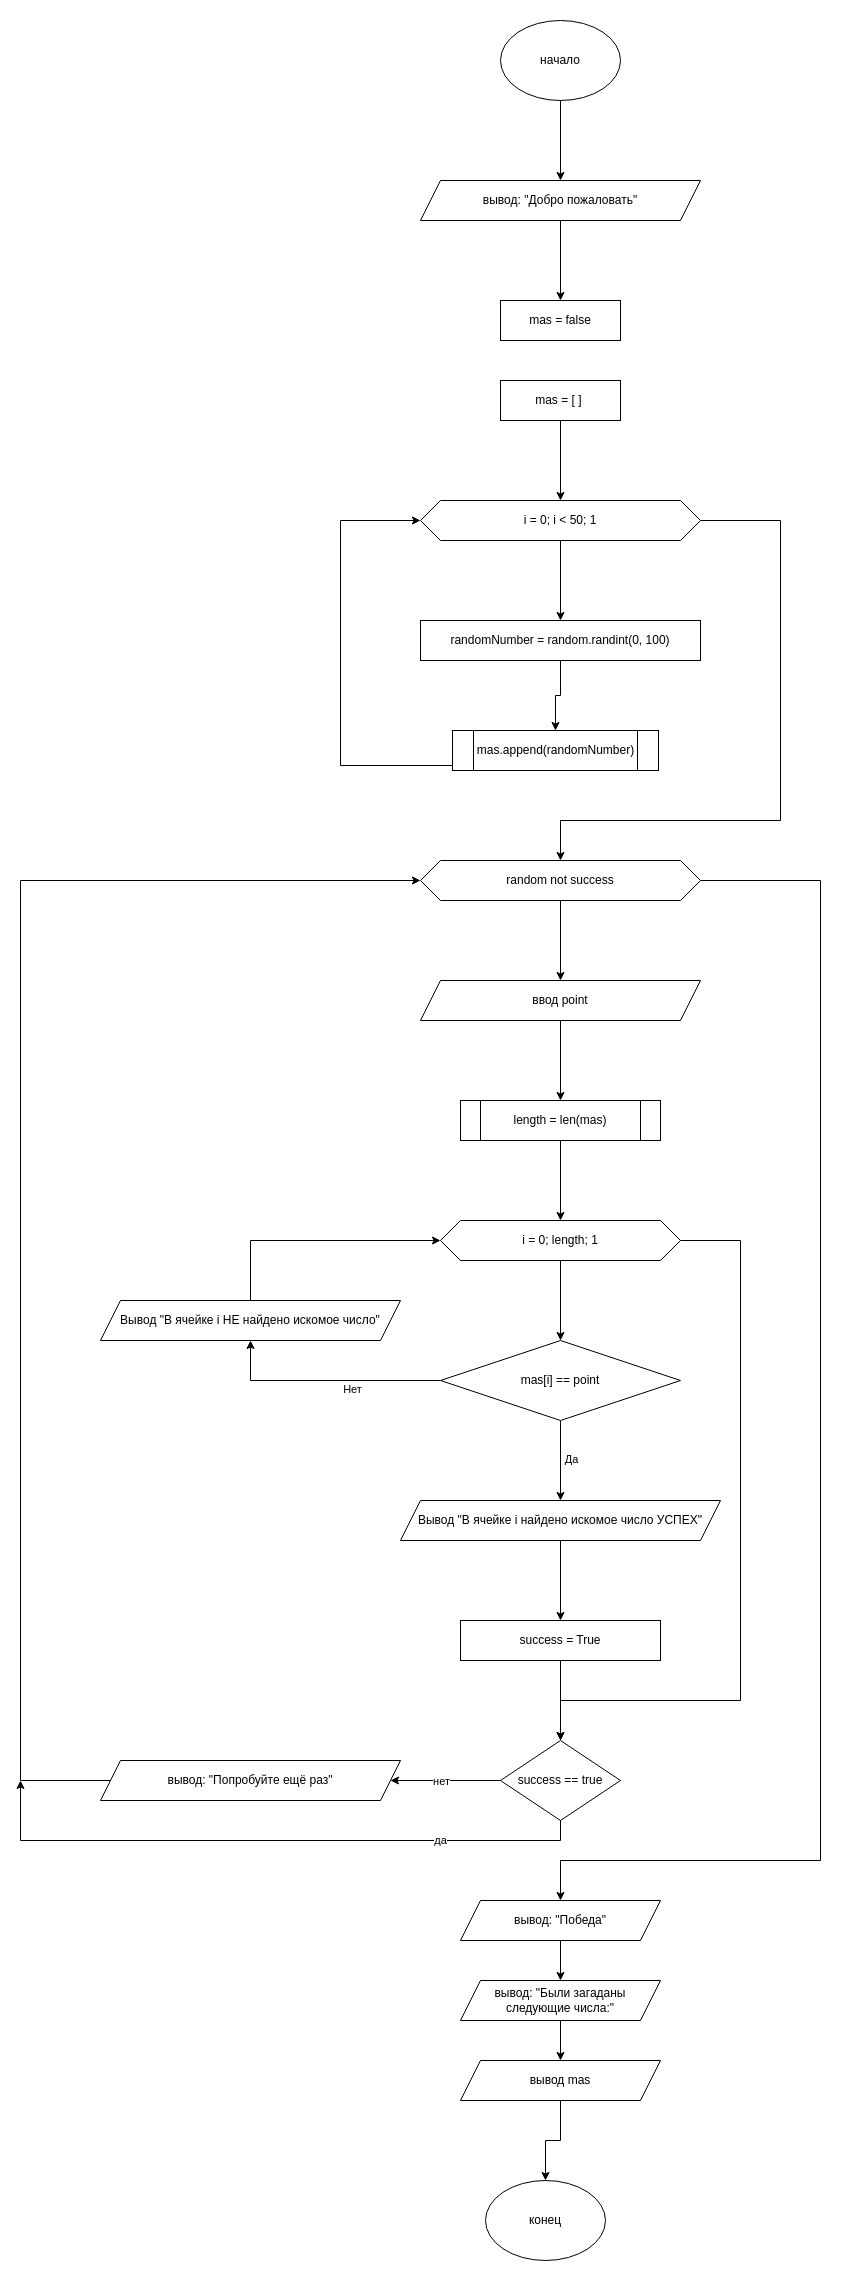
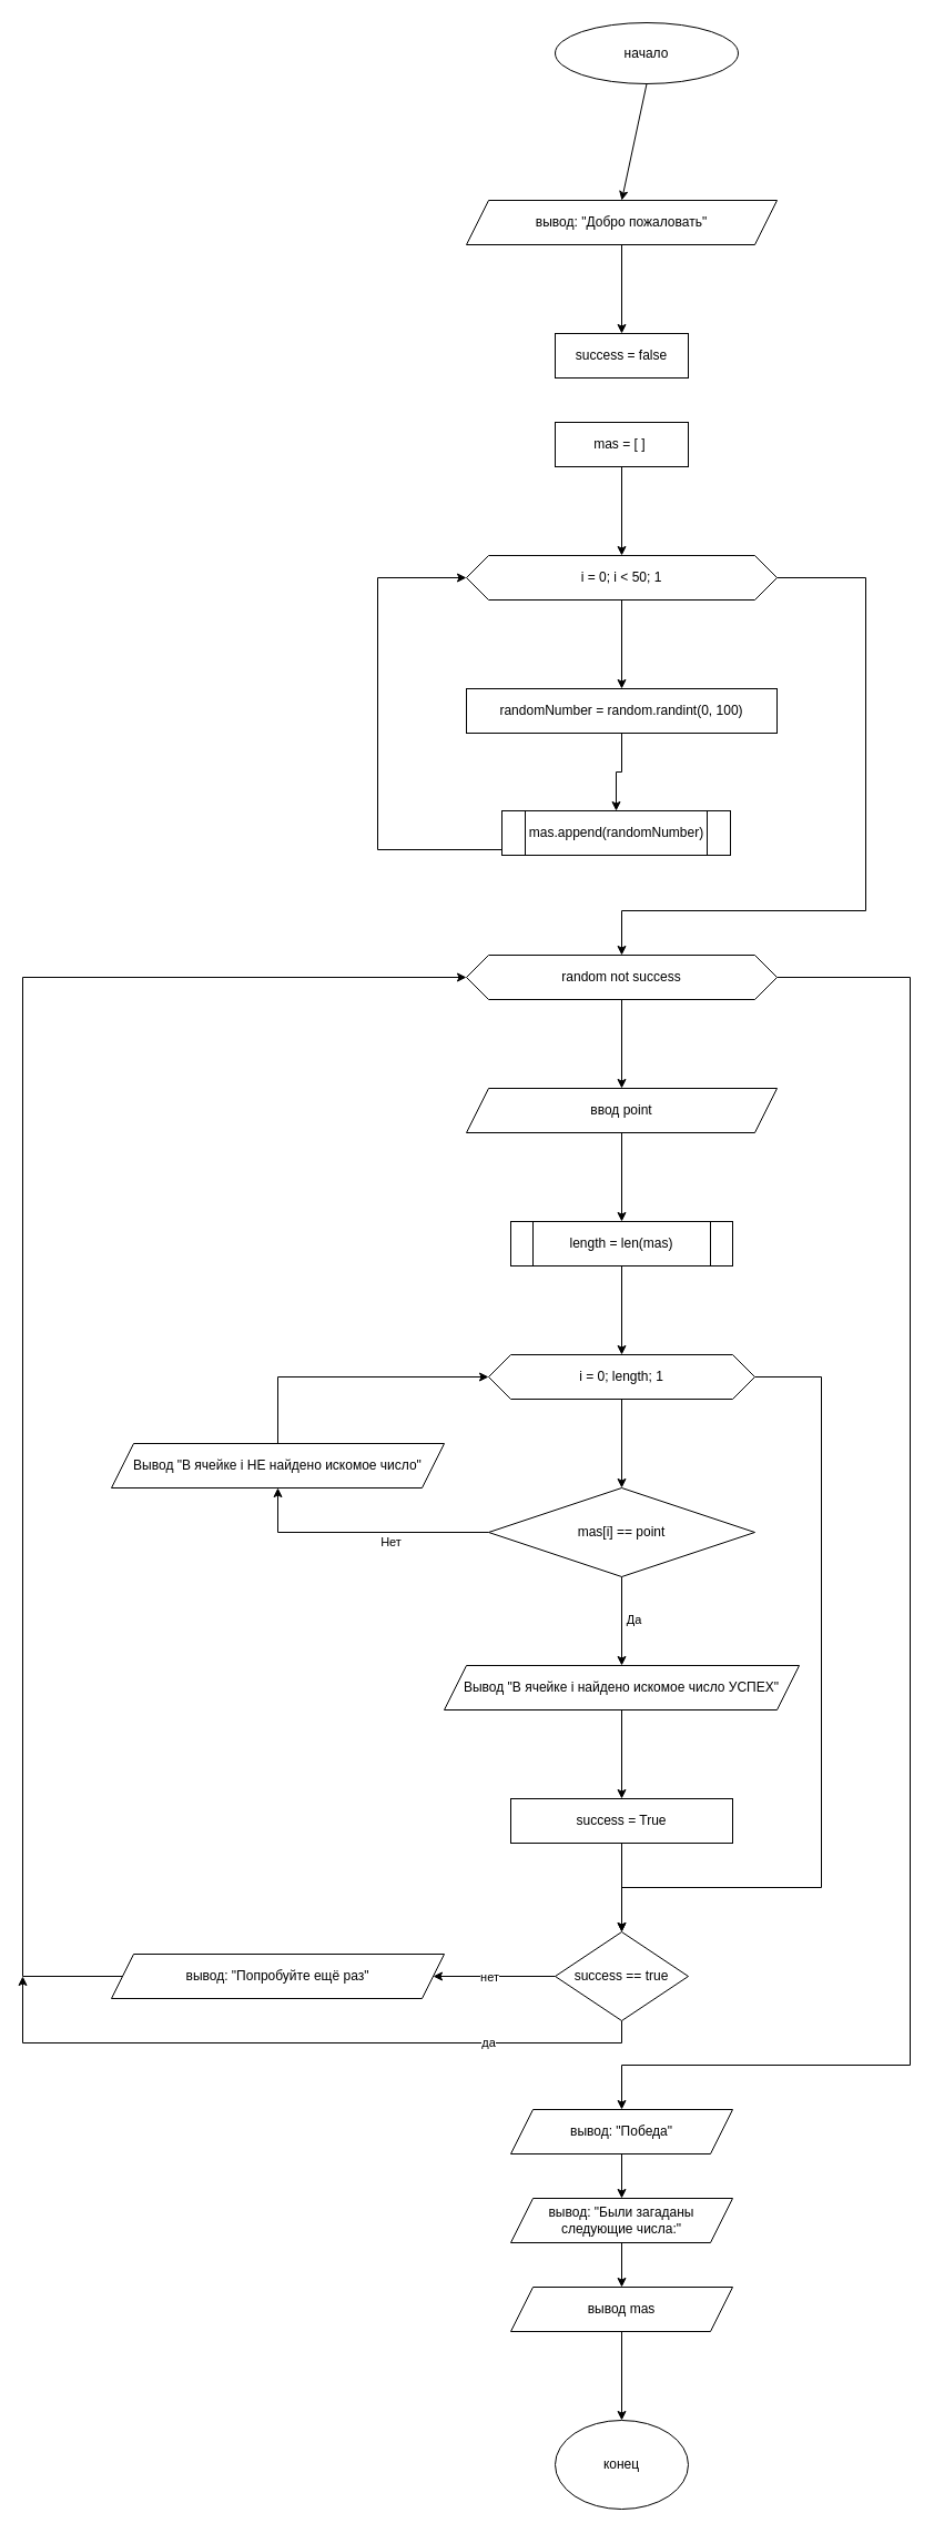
  <mxCell id="0" />
  <mxCell id="1" parent="0" />
- <mxCell id="2" value="начало" style="ellipse;whiteSpace=wrap;html=1;" vertex="1" parent="1"><mxGeometry x="500" y="20" width="120" height="80" as="geometry" /></mxCell>
+ <mxCell id="2" value="начало" style="ellipse;whiteSpace=wrap;html=1;" vertex="1" parent="1"><mxGeometry x="500" y="20" width="165" height="55" as="geometry" /></mxCell>
  <mxCell id="3" style="edgeStyle=orthogonalEdgeStyle;rounded=0;orthogonalLoop=1;jettySize=auto;html=1;exitX=0.5;exitY=1;exitDx=0;exitDy=0;entryX=0.5;entryY=0;entryDx=0;entryDy=0;" edge="1" parent="1" source="4" target="6"><mxGeometry relative="1" as="geometry" /></mxCell>
  <mxCell id="4" value="вывод: &quot;Добро пожаловать&quot;" style="shape=parallelogram;perimeter=parallelogramPerimeter;whiteSpace=wrap;html=1;fixedSize=1;" vertex="1" parent="1"><mxGeometry x="420" y="180" width="280" height="40" as="geometry" /></mxCell>
  <mxCell id="5" value="" style="endArrow=classic;html=1;entryX=0.5;entryY=0;entryDx=0;entryDy=0;exitX=0.5;exitY=1;exitDx=0;exitDy=0;" edge="1" parent="1" source="2" target="4"><mxGeometry width="50" height="50" relative="1" as="geometry"><mxPoint x="556" y="130" as="sourcePoint" /><mxPoint x="600" y="100" as="targetPoint" /></mxGeometry></mxCell>
- <mxCell id="6" value="mas = false" style="rounded=0;whiteSpace=wrap;html=1;" vertex="1" parent="1"><mxGeometry x="500" y="300" width="120" height="40" as="geometry" /></mxCell>
+ <mxCell id="6" value="success = false" style="rounded=0;whiteSpace=wrap;html=1;" vertex="1" parent="1"><mxGeometry x="500" y="300" width="120" height="40" as="geometry" /></mxCell>
  <mxCell id="7" style="edgeStyle=orthogonalEdgeStyle;rounded=0;orthogonalLoop=1;jettySize=auto;html=1;exitX=0.5;exitY=1;exitDx=0;exitDy=0;entryX=0.5;entryY=0;entryDx=0;entryDy=0;" edge="1" parent="1" source="8" target="11"><mxGeometry relative="1" as="geometry" /></mxCell>
  <mxCell id="8" value="mas = [ ]&amp;nbsp;" style="rounded=0;whiteSpace=wrap;html=1;" vertex="1" parent="1"><mxGeometry x="500" y="380" width="120" height="40" as="geometry" /></mxCell>
  <mxCell id="9" style="edgeStyle=orthogonalEdgeStyle;rounded=0;orthogonalLoop=1;jettySize=auto;html=1;exitX=0.5;exitY=1;exitDx=0;exitDy=0;entryX=0.5;entryY=0;entryDx=0;entryDy=0;" edge="1" parent="1" source="11" target="13"><mxGeometry relative="1" as="geometry" /></mxCell>
  <mxCell id="10" style="edgeStyle=orthogonalEdgeStyle;rounded=0;orthogonalLoop=1;jettySize=auto;html=1;exitX=1;exitY=0.5;exitDx=0;exitDy=0;entryX=0.5;entryY=0;entryDx=0;entryDy=0;" edge="1" parent="1" source="11" target="19"><mxGeometry relative="1" as="geometry"><Array as="points"><mxPoint x="780" y="520" /><mxPoint x="780" y="820" /><mxPoint x="560" y="820" /></Array></mxGeometry></mxCell>
  <mxCell id="11" value="i = 0; i &amp;lt; 50; 1" style="shape=hexagon;perimeter=hexagonPerimeter2;whiteSpace=wrap;html=1;fixedSize=1;" vertex="1" parent="1"><mxGeometry x="420" y="500" width="280" height="40" as="geometry" /></mxCell>
  <mxCell id="12" style="edgeStyle=orthogonalEdgeStyle;rounded=0;orthogonalLoop=1;jettySize=auto;html=1;exitX=0.5;exitY=1;exitDx=0;exitDy=0;" edge="1" parent="1" source="13" target="15"><mxGeometry relative="1" as="geometry" /></mxCell>
  <mxCell id="13" value="randomNumber = random.randint(0, 100)" style="rounded=0;whiteSpace=wrap;html=1;" vertex="1" parent="1"><mxGeometry x="420" y="620" width="280" height="40" as="geometry" /></mxCell>
  <mxCell id="14" style="edgeStyle=orthogonalEdgeStyle;rounded=0;orthogonalLoop=1;jettySize=auto;html=1;exitX=0;exitY=0.5;exitDx=0;exitDy=0;entryX=0;entryY=0.5;entryDx=0;entryDy=0;" edge="1" parent="1" source="15" target="11"><mxGeometry relative="1" as="geometry"><Array as="points"><mxPoint x="340" y="765" /><mxPoint x="340" y="520" /></Array></mxGeometry></mxCell>
  <mxCell id="15" value="mas.append(randomNumber)" style="shape=process;whiteSpace=wrap;html=1;backgroundOutline=1;" vertex="1" parent="1"><mxGeometry x="452" y="730" width="206" height="40" as="geometry" /></mxCell>
  <mxCell id="16" style="edgeStyle=orthogonalEdgeStyle;rounded=0;orthogonalLoop=1;jettySize=auto;html=1;exitX=0.5;exitY=1;exitDx=0;exitDy=0;entryX=0.5;entryY=0;entryDx=0;entryDy=0;" edge="1" parent="1" source="19" target="22"><mxGeometry relative="1" as="geometry" /></mxCell>
  <mxCell id="17" style="edgeStyle=orthogonalEdgeStyle;rounded=0;orthogonalLoop=1;jettySize=auto;html=1;exitX=0;exitY=0.5;exitDx=0;exitDy=0;entryX=0;entryY=0.5;entryDx=0;entryDy=0;" edge="1" parent="1" source="43" target="19"><mxGeometry relative="1" as="geometry"><Array as="points"><mxPoint x="20" y="1780" /><mxPoint x="20" y="880" /></Array></mxGeometry></mxCell>
  <mxCell id="18" style="edgeStyle=orthogonalEdgeStyle;rounded=0;orthogonalLoop=1;jettySize=auto;html=1;exitX=1;exitY=0.5;exitDx=0;exitDy=0;entryX=0.5;entryY=0;entryDx=0;entryDy=0;" edge="1" parent="1" source="19" target="45"><mxGeometry relative="1" as="geometry"><Array as="points"><mxPoint x="820" y="880" /><mxPoint x="820" y="1860" /><mxPoint x="560" y="1860" /></Array></mxGeometry></mxCell>
  <mxCell id="19" value="random not success" style="shape=hexagon;perimeter=hexagonPerimeter2;whiteSpace=wrap;html=1;fixedSize=1;" vertex="1" parent="1"><mxGeometry x="420" y="860" width="280" height="40" as="geometry" /></mxCell>
  <mxCell id="20" style="edgeStyle=orthogonalEdgeStyle;rounded=0;orthogonalLoop=1;jettySize=auto;html=1;exitX=0.5;exitY=1;exitDx=0;exitDy=0;" edge="1" parent="1" source="15" target="15"><mxGeometry relative="1" as="geometry" /></mxCell>
  <mxCell id="21" style="edgeStyle=orthogonalEdgeStyle;rounded=0;orthogonalLoop=1;jettySize=auto;html=1;exitX=0.5;exitY=1;exitDx=0;exitDy=0;entryX=0.5;entryY=0;entryDx=0;entryDy=0;" edge="1" parent="1" source="22" target="24"><mxGeometry relative="1" as="geometry" /></mxCell>
  <mxCell id="22" value="ввод point" style="shape=parallelogram;perimeter=parallelogramPerimeter;whiteSpace=wrap;html=1;fixedSize=1;" vertex="1" parent="1"><mxGeometry x="420" y="980" width="280" height="40" as="geometry" /></mxCell>
  <mxCell id="23" style="edgeStyle=orthogonalEdgeStyle;rounded=0;orthogonalLoop=1;jettySize=auto;html=1;exitX=0.5;exitY=1;exitDx=0;exitDy=0;entryX=0.5;entryY=0;entryDx=0;entryDy=0;" edge="1" parent="1" source="24" target="27"><mxGeometry relative="1" as="geometry" /></mxCell>
  <mxCell id="24" value="length = len(mas)" style="shape=process;whiteSpace=wrap;html=1;backgroundOutline=1;" vertex="1" parent="1"><mxGeometry x="460" y="1100" width="200" height="40" as="geometry" /></mxCell>
  <mxCell id="25" style="edgeStyle=orthogonalEdgeStyle;rounded=0;orthogonalLoop=1;jettySize=auto;html=1;exitX=0.5;exitY=1;exitDx=0;exitDy=0;entryX=0.5;entryY=0;entryDx=0;entryDy=0;" edge="1" parent="1" source="27" target="32"><mxGeometry relative="1" as="geometry" /></mxCell>
  <mxCell id="26" style="edgeStyle=orthogonalEdgeStyle;rounded=0;orthogonalLoop=1;jettySize=auto;html=1;exitX=1;exitY=0.5;exitDx=0;exitDy=0;entryX=0.5;entryY=0;entryDx=0;entryDy=0;" edge="1" parent="1" source="27" target="42"><mxGeometry relative="1" as="geometry"><mxPoint x="740" y="1740" as="targetPoint" /><Array as="points"><mxPoint x="740" y="1240" /><mxPoint x="740" y="1700" /><mxPoint x="560" y="1700" /></Array></mxGeometry></mxCell>
  <mxCell id="27" value="i = 0; length; 1" style="shape=hexagon;perimeter=hexagonPerimeter2;whiteSpace=wrap;html=1;fixedSize=1;" vertex="1" parent="1"><mxGeometry x="440" y="1220" width="240" height="40" as="geometry" /></mxCell>
  <mxCell id="28" style="edgeStyle=orthogonalEdgeStyle;rounded=0;orthogonalLoop=1;jettySize=auto;html=1;exitX=0.5;exitY=1;exitDx=0;exitDy=0;" edge="1" parent="1" source="32" target="34"><mxGeometry relative="1" as="geometry" /></mxCell>
  <mxCell id="29" value="Да" style="edgeLabel;html=1;align=center;verticalAlign=middle;resizable=0;points=[];" vertex="1" connectable="0" parent="28"><mxGeometry x="-0.05" relative="1" as="geometry"><mxPoint x="10" as="offset" /></mxGeometry></mxCell>
  <mxCell id="30" style="edgeStyle=orthogonalEdgeStyle;rounded=0;orthogonalLoop=1;jettySize=auto;html=1;exitX=0;exitY=0.5;exitDx=0;exitDy=0;entryX=0.5;entryY=1;entryDx=0;entryDy=0;" edge="1" parent="1" source="32" target="36"><mxGeometry relative="1" as="geometry" /></mxCell>
  <mxCell id="31" value="Нет" style="edgeLabel;html=1;align=center;verticalAlign=middle;resizable=0;points=[];" vertex="1" connectable="0" parent="30"><mxGeometry x="-0.227" y="1" relative="1" as="geometry"><mxPoint y="7.97" as="offset" /></mxGeometry></mxCell>
  <mxCell id="32" value="mas[i] == point" style="rhombus;whiteSpace=wrap;html=1;" vertex="1" parent="1"><mxGeometry x="440" y="1340" width="240" height="80" as="geometry" /></mxCell>
  <mxCell id="33" style="edgeStyle=orthogonalEdgeStyle;rounded=0;orthogonalLoop=1;jettySize=auto;html=1;exitX=0.5;exitY=1;exitDx=0;exitDy=0;entryX=0.5;entryY=0;entryDx=0;entryDy=0;" edge="1" parent="1" source="34" target="38"><mxGeometry relative="1" as="geometry" /></mxCell>
  <mxCell id="34" value="Вывод &quot;В ячейке i найдено искомое число УСПЕХ&quot;" style="shape=parallelogram;perimeter=parallelogramPerimeter;whiteSpace=wrap;html=1;fixedSize=1;" vertex="1" parent="1"><mxGeometry x="400" y="1500" width="320" height="40" as="geometry" /></mxCell>
  <mxCell id="35" style="edgeStyle=orthogonalEdgeStyle;rounded=0;orthogonalLoop=1;jettySize=auto;html=1;exitX=0.5;exitY=0;exitDx=0;exitDy=0;entryX=0;entryY=0.5;entryDx=0;entryDy=0;" edge="1" parent="1" source="36" target="27"><mxGeometry relative="1" as="geometry" /></mxCell>
  <mxCell id="36" value="Вывод &quot;В ячейке i НЕ найдено искомое число&quot;" style="shape=parallelogram;perimeter=parallelogramPerimeter;whiteSpace=wrap;html=1;fixedSize=1;" vertex="1" parent="1"><mxGeometry x="100" y="1300" width="300" height="40" as="geometry" /></mxCell>
  <mxCell id="37" style="edgeStyle=orthogonalEdgeStyle;rounded=0;orthogonalLoop=1;jettySize=auto;html=1;exitX=0.5;exitY=1;exitDx=0;exitDy=0;entryX=0.5;entryY=0;entryDx=0;entryDy=0;" edge="1" parent="1" source="38" target="42"><mxGeometry relative="1" as="geometry" /></mxCell>
  <mxCell id="38" value="success = True" style="rounded=0;whiteSpace=wrap;html=1;" vertex="1" parent="1"><mxGeometry x="460" y="1620" width="200" height="40" as="geometry" /></mxCell>
  <mxCell id="39" style="edgeStyle=orthogonalEdgeStyle;rounded=0;orthogonalLoop=1;jettySize=auto;html=1;exitX=0;exitY=0.5;exitDx=0;exitDy=0;" edge="1" parent="1" source="42" target="43"><mxGeometry relative="1" as="geometry"><mxPoint x="420" y="1780" as="targetPoint" /></mxGeometry></mxCell>
  <mxCell id="40" value="нет" style="edgeLabel;html=1;align=center;verticalAlign=middle;resizable=0;points=[];" vertex="1" connectable="0" parent="39"><mxGeometry x="-0.273" y="-1" relative="1" as="geometry"><mxPoint x="-20" y="1" as="offset" /></mxGeometry></mxCell>
  <mxCell id="41" value="да" style="edgeStyle=orthogonalEdgeStyle;rounded=0;orthogonalLoop=1;jettySize=auto;html=1;exitX=0.5;exitY=1;exitDx=0;exitDy=0;" edge="1" parent="1" source="42"><mxGeometry x="-0.548" relative="1" as="geometry"><mxPoint x="20" y="1780" as="targetPoint" /><Array as="points"><mxPoint x="560" y="1840" /><mxPoint x="20" y="1840" /></Array><mxPoint as="offset" /></mxGeometry></mxCell>
  <mxCell id="42" value="success == true" style="rhombus;whiteSpace=wrap;html=1;" vertex="1" parent="1"><mxGeometry x="500" y="1740" width="120" height="80" as="geometry" /></mxCell>
  <mxCell id="43" value="вывод: &quot;Попробуйте ещё раз&quot;" style="shape=parallelogram;perimeter=parallelogramPerimeter;whiteSpace=wrap;html=1;fixedSize=1;" vertex="1" parent="1"><mxGeometry x="100" y="1760" width="300" height="40" as="geometry" /></mxCell>
  <mxCell id="44" style="edgeStyle=orthogonalEdgeStyle;rounded=0;orthogonalLoop=1;jettySize=auto;html=1;exitX=0.5;exitY=1;exitDx=0;exitDy=0;" edge="1" parent="1" source="45" target="47"><mxGeometry relative="1" as="geometry" /></mxCell>
  <mxCell id="45" value="вывод: &quot;Победа&quot;" style="shape=parallelogram;perimeter=parallelogramPerimeter;whiteSpace=wrap;html=1;fixedSize=1;" vertex="1" parent="1"><mxGeometry x="460" y="1900" width="200" height="40" as="geometry" /></mxCell>
  <mxCell id="46" style="edgeStyle=orthogonalEdgeStyle;rounded=0;orthogonalLoop=1;jettySize=auto;html=1;exitX=0.5;exitY=1;exitDx=0;exitDy=0;entryX=0.5;entryY=0;entryDx=0;entryDy=0;" edge="1" parent="1" source="47" target="49"><mxGeometry relative="1" as="geometry" /></mxCell>
  <mxCell id="47" value="вывод: &quot;Были загаданы следующие числа:&quot;" style="shape=parallelogram;perimeter=parallelogramPerimeter;whiteSpace=wrap;html=1;fixedSize=1;" vertex="1" parent="1"><mxGeometry x="460" y="1980" width="200" height="40" as="geometry" /></mxCell>
  <mxCell id="48" style="edgeStyle=orthogonalEdgeStyle;rounded=0;orthogonalLoop=1;jettySize=auto;html=1;exitX=0.5;exitY=1;exitDx=0;exitDy=0;" edge="1" parent="1" source="49" target="50"><mxGeometry relative="1" as="geometry" /></mxCell>
  <mxCell id="49" value="вывод mas" style="shape=parallelogram;perimeter=parallelogramPerimeter;whiteSpace=wrap;html=1;fixedSize=1;" vertex="1" parent="1"><mxGeometry x="460" y="2060" width="200" height="40" as="geometry" /></mxCell>
- <mxCell id="50" value="конец" style="ellipse;whiteSpace=wrap;html=1;" vertex="1" parent="1"><mxGeometry x="485" y="2180" width="120" height="80" as="geometry" /></mxCell>
+ <mxCell id="50" value="конец" style="ellipse;whiteSpace=wrap;html=1;" vertex="1" parent="1"><mxGeometry x="500" y="2180" width="120" height="80" as="geometry" /></mxCell>
